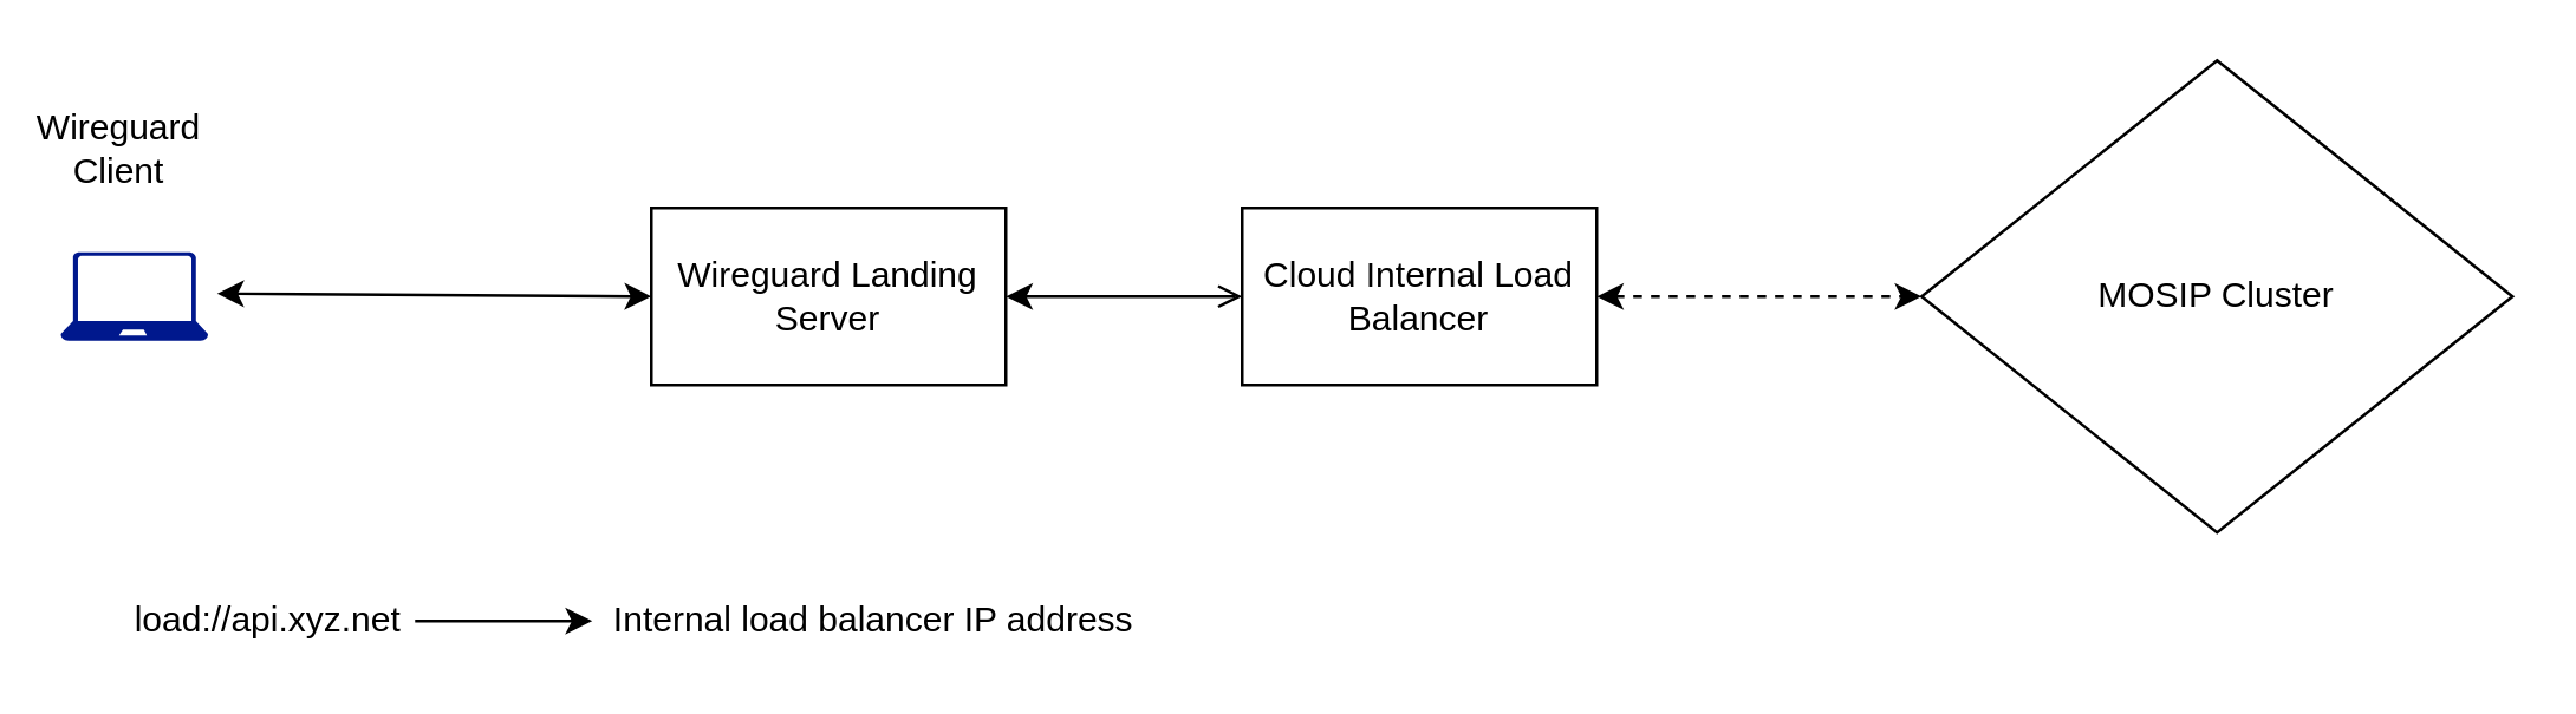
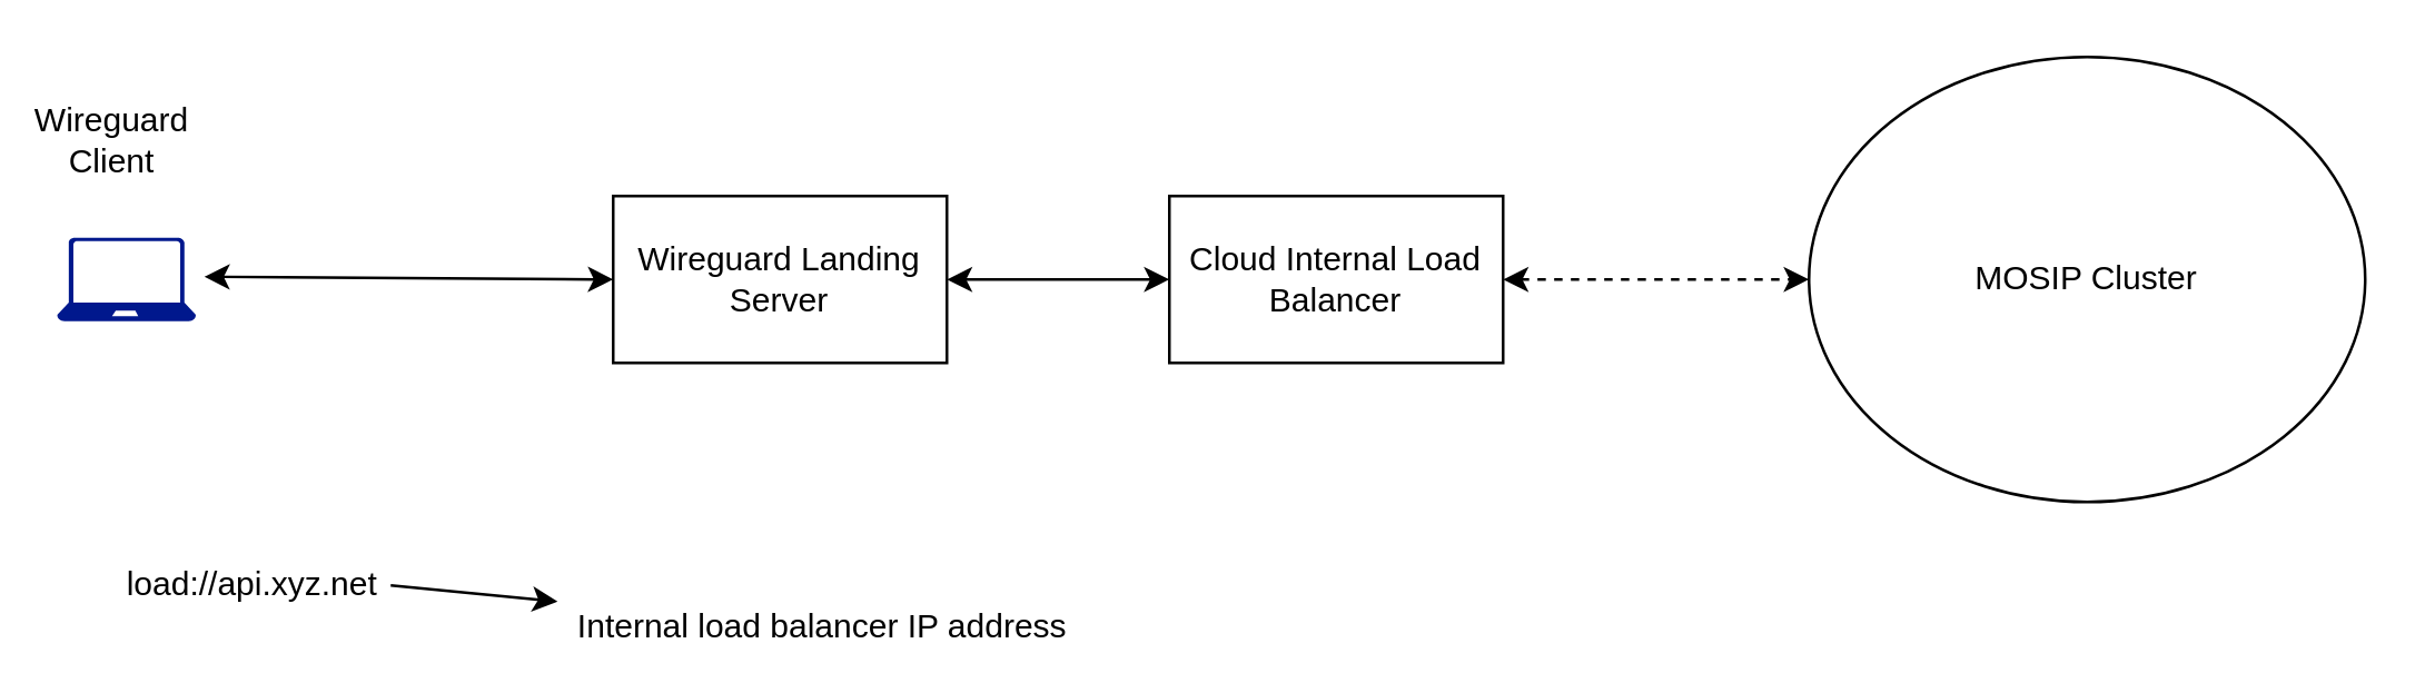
  <mxCell id="0" />
  <mxCell id="1" parent="0" />
- <mxCell id="2" value="MOSIP Cluster" style="rhombus;whiteSpace=wrap;html=1;" parent="1" vertex="1"><mxGeometry x="650" y="20" width="200" height="160" as="geometry" /></mxCell>
+ <mxCell id="2" value="MOSIP Cluster" style="ellipse;whiteSpace=wrap;html=1;" parent="1" vertex="1"><mxGeometry x="650" y="20" width="200" height="160" as="geometry" /></mxCell>
  <mxCell id="3" value="Cloud Internal Load Balancer" style="rounded=0;whiteSpace=wrap;html=1;" parent="1" vertex="1"><mxGeometry x="420" y="70" width="120" height="60" as="geometry" /></mxCell>
  <mxCell id="4" value="Wireguard Landing Server" style="rounded=0;whiteSpace=wrap;html=1;" parent="1" vertex="1"><mxGeometry x="220" y="70" width="120" height="60" as="geometry" /></mxCell>
  <mxCell id="5" value="" style="aspect=fixed;pointerEvents=1;shadow=0;dashed=0;html=1;strokeColor=none;labelPosition=center;verticalLabelPosition=bottom;verticalAlign=top;align=center;fillColor=#00188D;shape=mxgraph.azure.laptop" parent="1" vertex="1"><mxGeometry x="20" y="85" width="50" height="30" as="geometry" /></mxCell>
  <mxCell id="6" value="Wireguard Client" style="text;html=1;strokeColor=none;fillColor=none;align=center;verticalAlign=middle;whiteSpace=wrap;rounded=0;" parent="1" vertex="1"><mxGeometry x="20" y="40" width="40" height="20" as="geometry" /></mxCell>
  <mxCell id="7" value="load://api.xyz.net" style="text;html=1;align=center;verticalAlign=middle;resizable=0;points=[];autosize=1;strokeColor=none;" parent="1" vertex="1"><mxGeometry x="35" y="200" width="110" height="20" as="geometry" /></mxCell>
- <mxCell id="8" value="Internal load balancer IP address&lt;br&gt;" style="text;html=1;align=center;verticalAlign=middle;resizable=0;points=[];autosize=1;strokeColor=none;" parent="1" vertex="1"><mxGeometry x="200" y="200" width="190" height="20" as="geometry" /></mxCell>
+ <mxCell id="8" value="Internal load balancer IP address&lt;br&gt;" style="text;html=1;align=center;verticalAlign=middle;resizable=0;points=[];autosize=1;strokeColor=none;" parent="1" vertex="1"><mxGeometry x="200" y="215" width="190" height="20" as="geometry" /></mxCell>
  <mxCell id="9" value="" style="endArrow=classic;html=1;" parent="1" target="8" edge="1"><mxGeometry width="50" height="50" relative="1" as="geometry"><mxPoint x="140" y="210" as="sourcePoint" /><mxPoint x="190" y="160" as="targetPoint" /></mxGeometry></mxCell>
  <mxCell id="10" value="" style="endArrow=classic;startArrow=classic;html=1;entryX=0;entryY=0.5;entryDx=0;entryDy=0;exitX=1.06;exitY=0.467;exitDx=0;exitDy=0;exitPerimeter=0;" parent="1" source="5" target="4" edge="1"><mxGeometry width="50" height="50" relative="1" as="geometry"><mxPoint x="70" y="130" as="sourcePoint" /><mxPoint x="120" y="80" as="targetPoint" /></mxGeometry></mxCell>
- <mxCell id="11" value="" style="endArrow=open;startArrow=classic;html=1;entryX=0;entryY=0.5;entryDx=0;entryDy=0;exitX=1;exitY=0.5;exitDx=0;exitDy=0;" parent="1" source="4" target="3" edge="1"><mxGeometry width="50" height="50" relative="1" as="geometry"><mxPoint x="340" y="120" as="sourcePoint" /><mxPoint x="390" y="70" as="targetPoint" /></mxGeometry></mxCell>
+ <mxCell id="11" value="" style="endArrow=classic;startArrow=classic;html=1;entryX=0;entryY=0.5;entryDx=0;entryDy=0;exitX=1;exitY=0.5;exitDx=0;exitDy=0;" parent="1" source="4" target="3" edge="1"><mxGeometry width="50" height="50" relative="1" as="geometry"><mxPoint x="340" y="120" as="sourcePoint" /><mxPoint x="390" y="70" as="targetPoint" /></mxGeometry></mxCell>
  <mxCell id="12" value="" style="endArrow=classic;startArrow=classic;html=1;entryX=0;entryY=0.5;entryDx=0;entryDy=0;exitX=1;exitY=0.5;exitDx=0;exitDy=0;dashed=1;" parent="1" source="3" target="2" edge="1"><mxGeometry width="50" height="50" relative="1" as="geometry"><mxPoint x="540" y="120" as="sourcePoint" /><mxPoint x="590" y="70" as="targetPoint" /></mxGeometry></mxCell>
